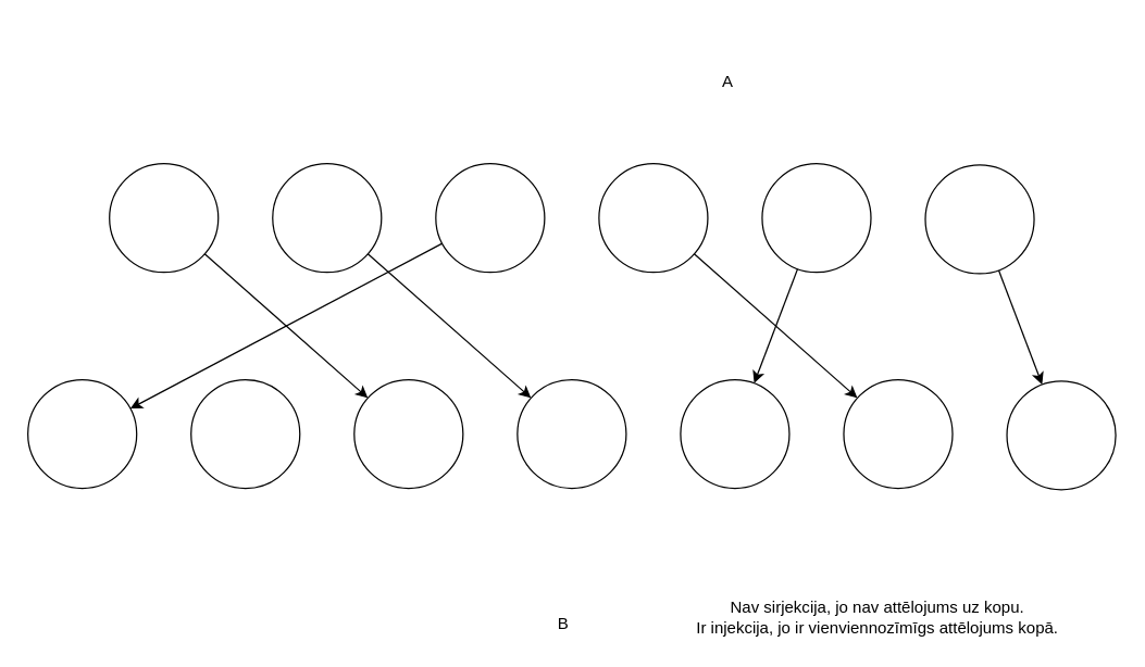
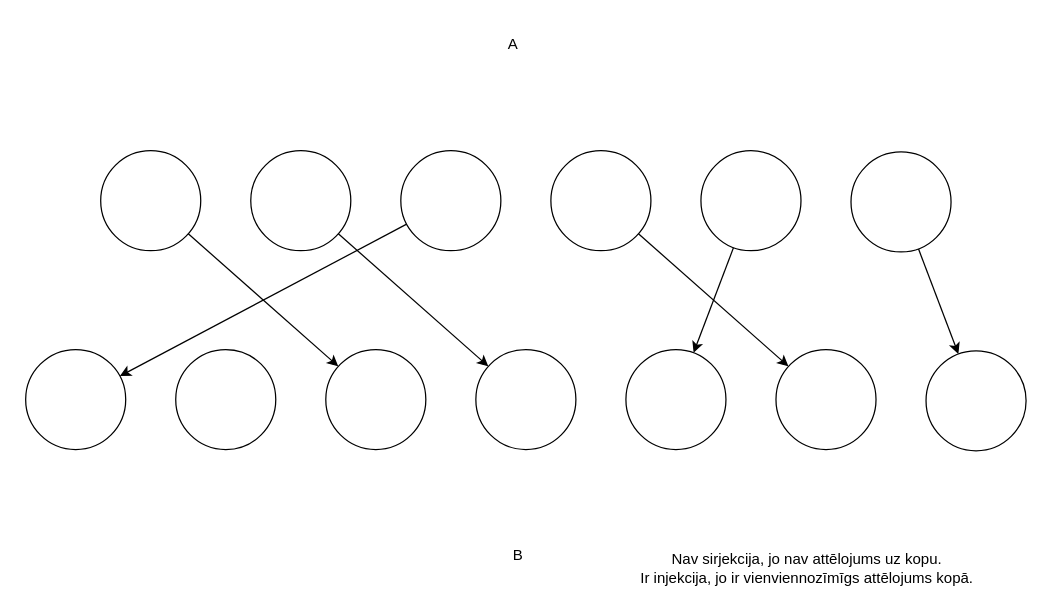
  <mxCell id="0" />
  <mxCell id="1" parent="0" />
  <mxCell id="2" style="rounded=0;orthogonalLoop=1;jettySize=auto;html=1;" edge="1" parent="1" source="3" target="15"><mxGeometry relative="1" as="geometry" /></mxCell>
  <mxCell id="3" value="" style="ellipse;whiteSpace=wrap;html=1;aspect=fixed;" vertex="1" parent="1"><mxGeometry x="80" y="120" width="80" height="80" as="geometry" /></mxCell>
  <mxCell id="4" style="rounded=0;orthogonalLoop=1;jettySize=auto;html=1;" edge="1" parent="1" source="5" target="16"><mxGeometry relative="1" as="geometry" /></mxCell>
  <mxCell id="5" value="" style="ellipse;whiteSpace=wrap;html=1;aspect=fixed;" vertex="1" parent="1"><mxGeometry x="200" y="120" width="80" height="80" as="geometry" /></mxCell>
  <mxCell id="6" style="rounded=0;orthogonalLoop=1;jettySize=auto;html=1;" edge="1" parent="1" source="7" target="20"><mxGeometry relative="1" as="geometry" /></mxCell>
  <mxCell id="7" value="" style="ellipse;whiteSpace=wrap;html=1;aspect=fixed;" vertex="1" parent="1"><mxGeometry x="320" y="120" width="80" height="80" as="geometry" /></mxCell>
  <mxCell id="8" style="rounded=0;orthogonalLoop=1;jettySize=auto;html=1;" edge="1" parent="1" source="9" target="18"><mxGeometry relative="1" as="geometry" /></mxCell>
  <mxCell id="9" value="" style="ellipse;whiteSpace=wrap;html=1;aspect=fixed;" vertex="1" parent="1"><mxGeometry x="440" y="120" width="80" height="80" as="geometry" /></mxCell>
  <mxCell id="10" style="rounded=0;orthogonalLoop=1;jettySize=auto;html=1;" edge="1" parent="1" source="11" target="17"><mxGeometry relative="1" as="geometry" /></mxCell>
  <mxCell id="11" value="" style="ellipse;whiteSpace=wrap;html=1;aspect=fixed;" vertex="1" parent="1"><mxGeometry x="560" y="120" width="80" height="80" as="geometry" /></mxCell>
  <mxCell id="12" style="rounded=0;orthogonalLoop=1;jettySize=auto;html=1;" edge="1" parent="1" source="13" target="19"><mxGeometry relative="1" as="geometry" /></mxCell>
  <mxCell id="13" value="" style="ellipse;whiteSpace=wrap;html=1;aspect=fixed;" vertex="1" parent="1"><mxGeometry x="680" y="121" width="80" height="80" as="geometry" /></mxCell>
  <mxCell id="14" value="" style="ellipse;whiteSpace=wrap;html=1;aspect=fixed;" vertex="1" parent="1"><mxGeometry x="140" y="279" width="80" height="80" as="geometry" /></mxCell>
  <mxCell id="15" value="" style="ellipse;whiteSpace=wrap;html=1;aspect=fixed;" vertex="1" parent="1"><mxGeometry x="260" y="279" width="80" height="80" as="geometry" /></mxCell>
  <mxCell id="16" value="" style="ellipse;whiteSpace=wrap;html=1;aspect=fixed;" vertex="1" parent="1"><mxGeometry x="380" y="279" width="80" height="80" as="geometry" /></mxCell>
  <mxCell id="17" value="" style="ellipse;whiteSpace=wrap;html=1;aspect=fixed;" vertex="1" parent="1"><mxGeometry x="500" y="279" width="80" height="80" as="geometry" /></mxCell>
  <mxCell id="18" value="" style="ellipse;whiteSpace=wrap;html=1;aspect=fixed;" vertex="1" parent="1"><mxGeometry x="620" y="279" width="80" height="80" as="geometry" /></mxCell>
  <mxCell id="19" value="" style="ellipse;whiteSpace=wrap;html=1;aspect=fixed;" vertex="1" parent="1"><mxGeometry x="740" y="280" width="80" height="80" as="geometry" /></mxCell>
  <mxCell id="20" value="" style="ellipse;whiteSpace=wrap;html=1;aspect=fixed;" vertex="1" parent="1"><mxGeometry x="20" y="279" width="80" height="80" as="geometry" /></mxCell>
- <mxCell id="21" value="A" style="text;html=1;whiteSpace=wrap;strokeColor=none;fillColor=none;align=center;verticalAlign=middle;rounded=0;" vertex="1" parent="1"><mxGeometry x="505" y="45" width="60" height="30" as="geometry" /></mxCell>
- <mxCell id="22" value="B" style="text;html=1;whiteSpace=wrap;strokeColor=none;fillColor=none;align=center;verticalAlign=middle;rounded=0;" vertex="1" parent="1"><mxGeometry x="384" y="444" width="60" height="30" as="geometry" /></mxCell>
+ <mxCell id="21" value="A" style="text;html=1;whiteSpace=wrap;strokeColor=none;fillColor=none;align=center;verticalAlign=middle;rounded=0;" vertex="1" parent="1"><mxGeometry x="380" y="20" width="60" height="30" as="geometry" /></mxCell>
+ <mxCell id="22" value="B" style="text;html=1;whiteSpace=wrap;strokeColor=none;fillColor=none;align=center;verticalAlign=middle;rounded=0;" vertex="1" parent="1"><mxGeometry x="384" y="429" width="60" height="30" as="geometry" /></mxCell>
  <mxCell id="23" value="Nav sirjekcija, jo nav attēlojums uz kopu.&lt;br&gt;Ir injekcija, jo ir vienviennozīmīgs attēlojums kopā." style="text;html=1;whiteSpace=wrap;strokeColor=none;fillColor=none;align=center;verticalAlign=middle;rounded=0;" vertex="1" parent="1"><mxGeometry x="510" y="439" width="270" height="30" as="geometry" /></mxCell>
